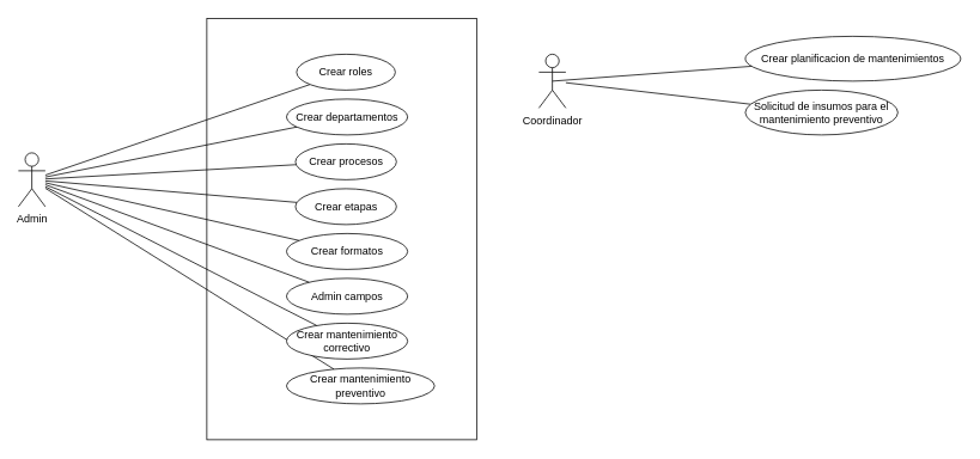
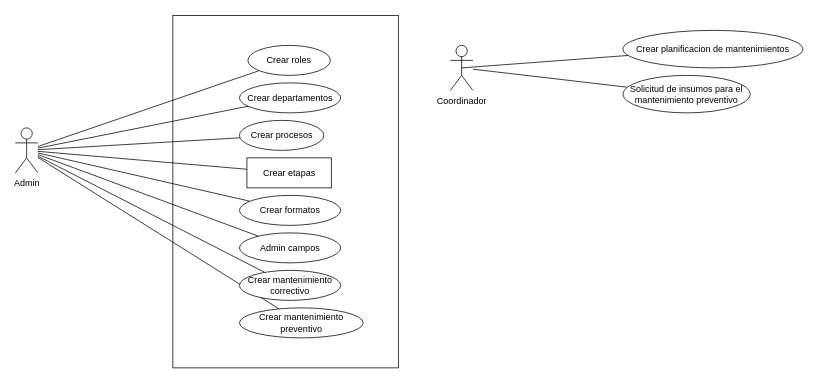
  <mxCell id="0" />
  <mxCell id="1" parent="0" />
  <mxCell id="2" value="" style="rounded=0;whiteSpace=wrap;html=1;fontFamily=Helvetica;fontSize=11;fontColor=default;labelBackgroundColor=default;" vertex="1" parent="1"><mxGeometry x="230" y="20" width="300.62" height="470" as="geometry" /></mxCell>
  <mxCell id="3" style="edgeStyle=none;shape=connector;rounded=0;orthogonalLoop=1;jettySize=auto;html=1;strokeColor=default;align=center;verticalAlign=middle;fontFamily=Helvetica;fontSize=11;fontColor=default;labelBackgroundColor=default;endArrow=none;endFill=0;" edge="1" parent="1" source="11" target="12"><mxGeometry relative="1" as="geometry" /></mxCell>
  <mxCell id="4" style="edgeStyle=none;shape=connector;rounded=0;orthogonalLoop=1;jettySize=auto;html=1;strokeColor=default;align=center;verticalAlign=middle;fontFamily=Helvetica;fontSize=11;fontColor=default;labelBackgroundColor=default;endArrow=none;endFill=0;" edge="1" parent="1" source="11" target="13"><mxGeometry relative="1" as="geometry" /></mxCell>
  <mxCell id="5" style="edgeStyle=none;shape=connector;rounded=0;orthogonalLoop=1;jettySize=auto;html=1;strokeColor=default;align=center;verticalAlign=middle;fontFamily=Helvetica;fontSize=11;fontColor=default;labelBackgroundColor=default;endArrow=none;endFill=0;" edge="1" parent="1" source="11" target="14"><mxGeometry relative="1" as="geometry" /></mxCell>
  <mxCell id="6" style="edgeStyle=none;shape=connector;rounded=0;orthogonalLoop=1;jettySize=auto;html=1;strokeColor=default;align=center;verticalAlign=middle;fontFamily=Helvetica;fontSize=11;fontColor=default;labelBackgroundColor=default;endArrow=none;endFill=0;" edge="1" parent="1" source="11" target="16"><mxGeometry relative="1" as="geometry" /></mxCell>
  <mxCell id="7" style="edgeStyle=none;shape=connector;rounded=0;orthogonalLoop=1;jettySize=auto;html=1;strokeColor=default;align=center;verticalAlign=middle;fontFamily=Helvetica;fontSize=11;fontColor=default;labelBackgroundColor=default;endArrow=none;endFill=0;" edge="1" parent="1" source="11" target="15"><mxGeometry relative="1" as="geometry" /></mxCell>
  <mxCell id="8" style="edgeStyle=none;shape=connector;rounded=0;orthogonalLoop=1;jettySize=auto;html=1;strokeColor=default;align=center;verticalAlign=middle;fontFamily=Helvetica;fontSize=11;fontColor=default;labelBackgroundColor=default;endArrow=none;endFill=0;" edge="1" parent="1" source="11" target="17"><mxGeometry relative="1" as="geometry" /></mxCell>
  <mxCell id="9" style="edgeStyle=none;shape=connector;rounded=0;orthogonalLoop=1;jettySize=auto;html=1;strokeColor=default;align=center;verticalAlign=middle;fontFamily=Helvetica;fontSize=11;fontColor=default;labelBackgroundColor=default;endArrow=none;endFill=0;" edge="1" parent="1" source="11" target="21"><mxGeometry relative="1" as="geometry" /></mxCell>
  <mxCell id="10" style="edgeStyle=none;shape=connector;rounded=0;orthogonalLoop=1;jettySize=auto;html=1;strokeColor=default;align=center;verticalAlign=middle;fontFamily=Helvetica;fontSize=11;fontColor=default;labelBackgroundColor=default;endArrow=none;endFill=0;" edge="1" parent="1" source="11" target="22"><mxGeometry relative="1" as="geometry" /></mxCell>
  <mxCell id="11" value="Admin" style="shape=umlActor;verticalLabelPosition=bottom;verticalAlign=top;html=1;outlineConnect=0;" vertex="1" parent="1"><mxGeometry x="20" y="170" width="30" height="60" as="geometry" /></mxCell>
  <mxCell id="12" value="Crear roles" style="ellipse;whiteSpace=wrap;html=1;" vertex="1" parent="1"><mxGeometry x="330" y="60" width="110" height="40" as="geometry" /></mxCell>
  <mxCell id="13" value="Crear departamentos" style="ellipse;whiteSpace=wrap;html=1;" vertex="1" parent="1"><mxGeometry x="318.75" y="110" width="135" height="40" as="geometry" /></mxCell>
- <mxCell id="14" value="Crear procesos" style="ellipse;whiteSpace=wrap;html=1;" vertex="1" parent="1"><mxGeometry x="328.75" y="160" width="112.5" height="40" as="geometry" /></mxCell>
- <mxCell id="15" value="Crear etapas" style="ellipse;whiteSpace=wrap;html=1;" vertex="1" parent="1"><mxGeometry x="328.75" y="210" width="112.5" height="40" as="geometry" /></mxCell>
+ <mxCell id="14" value="Crear procesos" style="ellipse;whiteSpace=wrap;html=1;" vertex="1" parent="1"><mxGeometry x="318.75" y="160" width="112.5" height="40" as="geometry" /></mxCell>
+ <mxCell id="15" value="Crear etapas" style="whiteSpace=wrap;html=1;rounded=0;" vertex="1" parent="1"><mxGeometry x="328.75" y="210" width="112.5" height="40" as="geometry" /></mxCell>
  <mxCell id="16" value="Crear formatos" style="ellipse;whiteSpace=wrap;html=1;" vertex="1" parent="1"><mxGeometry x="318.75" y="260" width="135" height="40" as="geometry" /></mxCell>
  <mxCell id="17" value="Admin campos" style="ellipse;whiteSpace=wrap;html=1;" vertex="1" parent="1"><mxGeometry x="318.75" y="310" width="135" height="40" as="geometry" /></mxCell>
  <mxCell id="18" style="edgeStyle=none;shape=connector;rounded=0;orthogonalLoop=1;jettySize=auto;html=1;exitX=0.5;exitY=0.5;exitDx=0;exitDy=0;exitPerimeter=0;strokeColor=default;align=center;verticalAlign=middle;fontFamily=Helvetica;fontSize=11;fontColor=default;labelBackgroundColor=default;endArrow=none;endFill=0;" edge="1" parent="1" source="20" target="23"><mxGeometry relative="1" as="geometry" /></mxCell>
  <mxCell id="19" style="edgeStyle=none;shape=connector;rounded=0;orthogonalLoop=1;jettySize=auto;html=1;strokeColor=default;align=center;verticalAlign=middle;fontFamily=Helvetica;fontSize=11;fontColor=default;labelBackgroundColor=default;endArrow=none;endFill=0;" edge="1" parent="1" source="20" target="24"><mxGeometry relative="1" as="geometry" /></mxCell>
  <mxCell id="20" value="Coordinador" style="shape=umlActor;verticalLabelPosition=bottom;verticalAlign=top;html=1;outlineConnect=0;" vertex="1" parent="1"><mxGeometry x="600" y="60" width="30" height="60" as="geometry" /></mxCell>
  <mxCell id="21" value="Crear mantenimiento correctivo" style="ellipse;whiteSpace=wrap;html=1;" vertex="1" parent="1"><mxGeometry x="318.75" y="360" width="135" height="40" as="geometry" /></mxCell>
  <mxCell id="22" value="Crear mantenimiento preventivo" style="ellipse;whiteSpace=wrap;html=1;" vertex="1" parent="1"><mxGeometry x="318.75" y="410" width="165" height="40" as="geometry" /></mxCell>
  <mxCell id="23" value="Crear planificacion de mantenimientos" style="ellipse;whiteSpace=wrap;html=1;" vertex="1" parent="1"><mxGeometry x="830" y="40" width="240" height="50" as="geometry" /></mxCell>
  <mxCell id="24" value="Solicitud de insumos para el mantenimiento preventivo" style="ellipse;whiteSpace=wrap;html=1;" vertex="1" parent="1"><mxGeometry x="830" y="100" width="170" height="50" as="geometry" /></mxCell>
